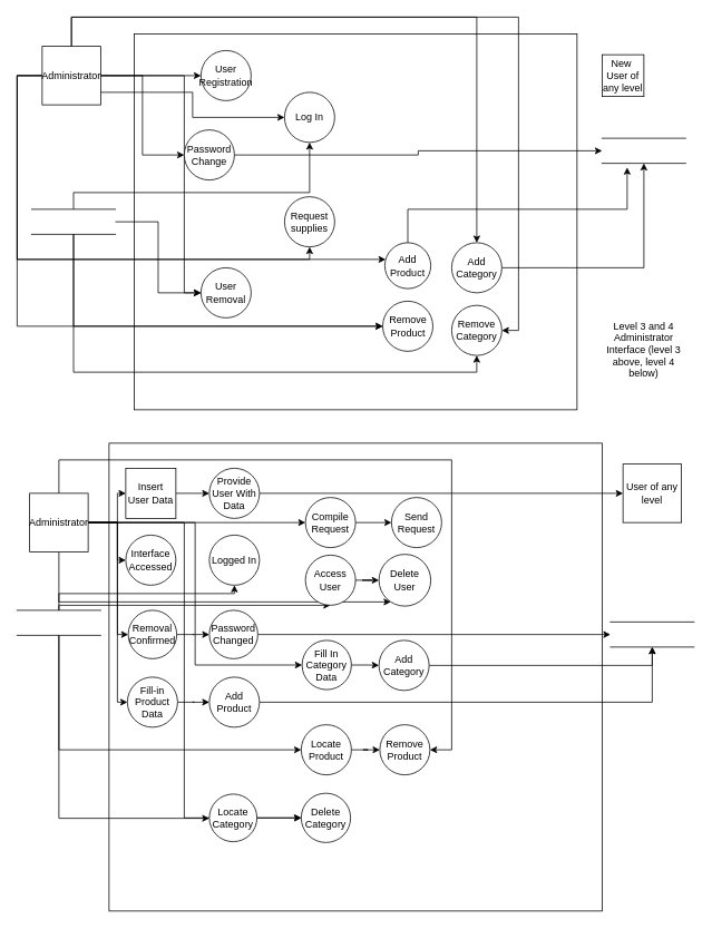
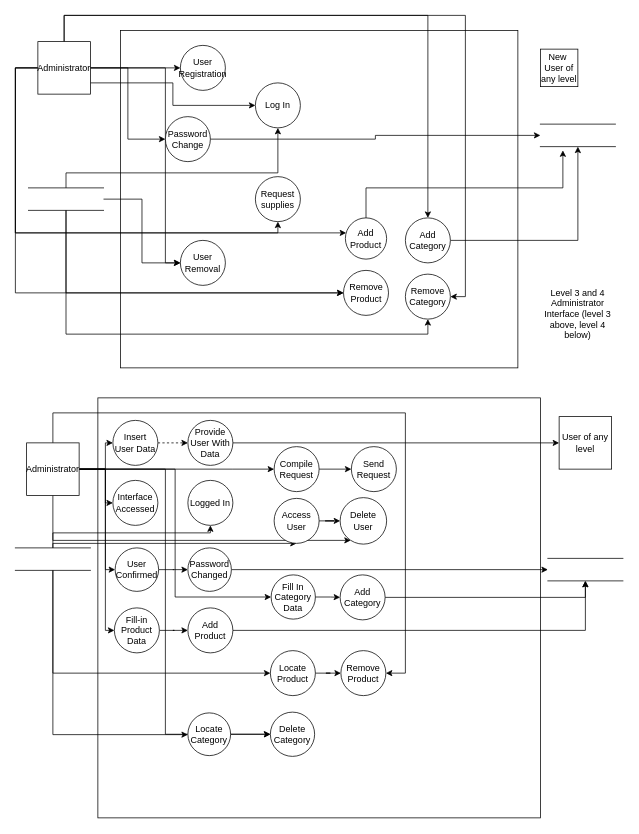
  <mxCell id="0" />
  <mxCell id="1" parent="0" />
  <mxCell id="2" value="" style="rounded=0;whiteSpace=wrap;html=1;" vertex="1" parent="1"><mxGeometry x="130" y="530" width="590" height="560" as="geometry" /></mxCell>
  <mxCell id="3" value="" style="rounded=0;whiteSpace=wrap;html=1;" vertex="1" parent="1"><mxGeometry x="160" y="40" width="530" height="450" as="geometry" /></mxCell>
  <mxCell id="4" style="edgeStyle=orthogonalEdgeStyle;rounded=0;orthogonalLoop=1;jettySize=auto;html=1;" edge="1" parent="1" source="13" target="14"><mxGeometry relative="1" as="geometry" /></mxCell>
  <mxCell id="5" style="edgeStyle=orthogonalEdgeStyle;rounded=0;orthogonalLoop=1;jettySize=auto;html=1;" edge="1" parent="1" source="13" target="15"><mxGeometry relative="1" as="geometry"><Array as="points"><mxPoint x="230" y="110" /><mxPoint x="230" y="140" /></Array></mxGeometry></mxCell>
  <mxCell id="6" style="edgeStyle=orthogonalEdgeStyle;rounded=0;orthogonalLoop=1;jettySize=auto;html=1;entryX=0;entryY=0.5;entryDx=0;entryDy=0;" edge="1" parent="1" source="13" target="18"><mxGeometry relative="1" as="geometry" /></mxCell>
  <mxCell id="7" style="edgeStyle=orthogonalEdgeStyle;rounded=0;orthogonalLoop=1;jettySize=auto;html=1;" edge="1" parent="1" source="13" target="25"><mxGeometry relative="1" as="geometry"><Array as="points"><mxPoint x="20" y="90" /><mxPoint x="20" y="310" /><mxPoint x="370" y="310" /></Array></mxGeometry></mxCell>
  <mxCell id="8" style="edgeStyle=orthogonalEdgeStyle;rounded=0;orthogonalLoop=1;jettySize=auto;html=1;" edge="1" parent="1" source="13" target="28"><mxGeometry relative="1" as="geometry"><Array as="points"><mxPoint x="20" y="90" /><mxPoint x="20" y="310" /></Array></mxGeometry></mxCell>
  <mxCell id="9" style="edgeStyle=orthogonalEdgeStyle;rounded=0;orthogonalLoop=1;jettySize=auto;html=1;" edge="1" parent="1" source="13" target="30"><mxGeometry relative="1" as="geometry"><Array as="points"><mxPoint x="85" y="20" /><mxPoint x="570" y="20" /></Array></mxGeometry></mxCell>
  <mxCell id="10" style="edgeStyle=orthogonalEdgeStyle;rounded=0;orthogonalLoop=1;jettySize=auto;html=1;entryX=1;entryY=0.5;entryDx=0;entryDy=0;" edge="1" parent="1" source="13" target="32"><mxGeometry relative="1" as="geometry"><Array as="points"><mxPoint x="85" y="20" /><mxPoint x="620" y="20" /><mxPoint x="620" y="395" /></Array></mxGeometry></mxCell>
  <mxCell id="11" style="edgeStyle=orthogonalEdgeStyle;rounded=0;orthogonalLoop=1;jettySize=auto;html=1;" edge="1" parent="1" source="13" target="31"><mxGeometry relative="1" as="geometry"><Array as="points"><mxPoint x="20" y="90" /><mxPoint x="20" y="390" /></Array></mxGeometry></mxCell>
  <mxCell id="12" style="edgeStyle=orthogonalEdgeStyle;rounded=0;orthogonalLoop=1;jettySize=auto;html=1;" edge="1" parent="1" source="13" target="26"><mxGeometry relative="1" as="geometry"><Array as="points"><mxPoint x="220" y="90" /><mxPoint x="220" y="350" /></Array></mxGeometry></mxCell>
  <mxCell id="13" value="Administrator" style="whiteSpace=wrap;html=1;aspect=fixed;" vertex="1" parent="1"><mxGeometry x="50" y="55" width="70" height="70" as="geometry" /></mxCell>
  <mxCell id="14" value="User Registration" style="ellipse;whiteSpace=wrap;html=1;aspect=fixed;" vertex="1" parent="1"><mxGeometry x="240" y="60" width="60" height="60" as="geometry" /></mxCell>
  <mxCell id="15" value="Log In" style="ellipse;whiteSpace=wrap;html=1;aspect=fixed;" vertex="1" parent="1"><mxGeometry x="340" y="110" width="60" height="60" as="geometry" /></mxCell>
  <mxCell id="16" value="New&amp;nbsp; User of any level" style="whiteSpace=wrap;html=1;aspect=fixed;" vertex="1" parent="1"><mxGeometry x="720" y="65" width="50" height="50" as="geometry" /></mxCell>
  <mxCell id="17" style="edgeStyle=orthogonalEdgeStyle;rounded=0;orthogonalLoop=1;jettySize=auto;html=1;" edge="1" parent="1" source="18" target="24"><mxGeometry relative="1" as="geometry" /></mxCell>
  <mxCell id="18" value="Password Change" style="ellipse;whiteSpace=wrap;html=1;aspect=fixed;" vertex="1" parent="1"><mxGeometry x="220" y="155" width="60" height="60" as="geometry" /></mxCell>
  <mxCell id="19" style="edgeStyle=orthogonalEdgeStyle;rounded=0;orthogonalLoop=1;jettySize=auto;html=1;entryX=0.5;entryY=1;entryDx=0;entryDy=0;" edge="1" parent="1" source="23" target="15"><mxGeometry relative="1" as="geometry"><Array as="points"><mxPoint x="88" y="230" /><mxPoint x="370" y="230" /></Array></mxGeometry></mxCell>
  <mxCell id="20" style="edgeStyle=orthogonalEdgeStyle;rounded=0;orthogonalLoop=1;jettySize=auto;html=1;entryX=0;entryY=0.5;entryDx=0;entryDy=0;" edge="1" parent="1" source="23" target="26"><mxGeometry relative="1" as="geometry" /></mxCell>
  <mxCell id="21" style="edgeStyle=orthogonalEdgeStyle;rounded=0;orthogonalLoop=1;jettySize=auto;html=1;" edge="1" parent="1" source="23" target="31"><mxGeometry relative="1" as="geometry"><Array as="points"><mxPoint x="88" y="390" /></Array></mxGeometry></mxCell>
  <mxCell id="22" style="edgeStyle=orthogonalEdgeStyle;rounded=0;orthogonalLoop=1;jettySize=auto;html=1;entryX=0.5;entryY=1;entryDx=0;entryDy=0;" edge="1" parent="1" source="23" target="32"><mxGeometry relative="1" as="geometry"><Array as="points"><mxPoint x="88" y="445" /><mxPoint x="570" y="445" /></Array></mxGeometry></mxCell>
  <mxCell id="23" value="" style="html=1;dashed=0;whitespace=wrap;shape=partialRectangle;right=0;left=0;fillColor=none;" vertex="1" parent="1"><mxGeometry x="37.5" y="250" width="100" height="30" as="geometry" /></mxCell>
  <mxCell id="24" value="" style="html=1;dashed=0;whitespace=wrap;shape=partialRectangle;right=0;left=0;fillColor=none;" vertex="1" parent="1"><mxGeometry x="720" y="165" width="100" height="30" as="geometry" /></mxCell>
  <mxCell id="25" value="Request supplies" style="ellipse;whiteSpace=wrap;html=1;aspect=fixed;" vertex="1" parent="1"><mxGeometry x="340" y="235" width="60" height="60" as="geometry" /></mxCell>
  <mxCell id="26" value="User Removal" style="ellipse;whiteSpace=wrap;html=1;aspect=fixed;" vertex="1" parent="1"><mxGeometry x="240" y="320" width="60" height="60" as="geometry" /></mxCell>
  <mxCell id="27" style="edgeStyle=orthogonalEdgeStyle;rounded=0;orthogonalLoop=1;jettySize=auto;html=1;" edge="1" parent="1" source="28"><mxGeometry relative="1" as="geometry"><mxPoint x="750" y="200" as="targetPoint" /><Array as="points"><mxPoint x="488" y="250" /><mxPoint x="750" y="250" /></Array></mxGeometry></mxCell>
  <mxCell id="28" value="Add Product" style="ellipse;whiteSpace=wrap;html=1;aspect=fixed;" vertex="1" parent="1"><mxGeometry x="460" y="290" width="55" height="55" as="geometry" /></mxCell>
  <mxCell id="29" style="edgeStyle=orthogonalEdgeStyle;rounded=0;orthogonalLoop=1;jettySize=auto;html=1;entryX=0.5;entryY=1;entryDx=0;entryDy=0;" edge="1" parent="1" source="30" target="24"><mxGeometry relative="1" as="geometry" /></mxCell>
  <mxCell id="30" value="Add Category" style="ellipse;whiteSpace=wrap;html=1;aspect=fixed;" vertex="1" parent="1"><mxGeometry x="540" y="290" width="60" height="60" as="geometry" /></mxCell>
  <mxCell id="31" value="Remove&lt;br&gt;Product&lt;br&gt;" style="ellipse;whiteSpace=wrap;html=1;aspect=fixed;" vertex="1" parent="1"><mxGeometry x="457.5" y="360" width="60" height="60" as="geometry" /></mxCell>
  <mxCell id="32" value="Remove Category" style="ellipse;whiteSpace=wrap;html=1;aspect=fixed;" vertex="1" parent="1"><mxGeometry x="540" y="365" width="60" height="60" as="geometry" /></mxCell>
  <mxCell id="33" style="edgeStyle=orthogonalEdgeStyle;rounded=0;orthogonalLoop=1;jettySize=auto;html=1;" edge="1" parent="1" source="42" target="51"><mxGeometry relative="1" as="geometry"><Array as="points"><mxPoint x="140" y="625" /><mxPoint x="140" y="590" /></Array></mxGeometry></mxCell>
  <mxCell id="34" style="edgeStyle=orthogonalEdgeStyle;rounded=0;orthogonalLoop=1;jettySize=auto;html=1;" edge="1" parent="1" source="42" target="54"><mxGeometry relative="1" as="geometry"><Array as="points"><mxPoint x="140" y="625" /><mxPoint x="140" y="670" /></Array></mxGeometry></mxCell>
  <mxCell id="35" style="edgeStyle=orthogonalEdgeStyle;rounded=0;orthogonalLoop=1;jettySize=auto;html=1;entryX=0;entryY=0.5;entryDx=0;entryDy=0;" edge="1" parent="1" source="42" target="58"><mxGeometry relative="1" as="geometry"><Array as="points"><mxPoint x="140" y="625" /><mxPoint x="140" y="759" /></Array></mxGeometry></mxCell>
  <mxCell id="36" style="edgeStyle=orthogonalEdgeStyle;rounded=0;orthogonalLoop=1;jettySize=auto;html=1;" edge="1" parent="1" source="42" target="62"><mxGeometry relative="1" as="geometry"><Array as="points"><mxPoint x="310" y="625" /><mxPoint x="310" y="625" /></Array></mxGeometry></mxCell>
  <mxCell id="37" style="edgeStyle=orthogonalEdgeStyle;rounded=0;orthogonalLoop=1;jettySize=auto;html=1;" edge="1" parent="1" source="42" target="68"><mxGeometry relative="1" as="geometry"><Array as="points"><mxPoint x="140" y="625" /><mxPoint x="140" y="840" /></Array></mxGeometry></mxCell>
  <mxCell id="38" style="edgeStyle=orthogonalEdgeStyle;rounded=0;orthogonalLoop=1;jettySize=auto;html=1;entryX=0;entryY=0.5;entryDx=0;entryDy=0;" edge="1" parent="1" source="42" target="74"><mxGeometry relative="1" as="geometry" /></mxCell>
  <mxCell id="39" style="edgeStyle=orthogonalEdgeStyle;rounded=0;orthogonalLoop=1;jettySize=auto;html=1;" edge="1" parent="1" source="42" target="66"><mxGeometry relative="1" as="geometry"><Array as="points"><mxPoint x="70" y="720" /></Array></mxGeometry></mxCell>
  <mxCell id="40" style="edgeStyle=orthogonalEdgeStyle;rounded=0;orthogonalLoop=1;jettySize=auto;html=1;" edge="1" parent="1" source="42" target="77"><mxGeometry relative="1" as="geometry"><Array as="points"><mxPoint x="70" y="550" /><mxPoint x="540" y="550" /><mxPoint x="540" y="897" /></Array></mxGeometry></mxCell>
  <mxCell id="41" style="edgeStyle=orthogonalEdgeStyle;rounded=0;orthogonalLoop=1;jettySize=auto;html=1;entryX=0;entryY=0.5;entryDx=0;entryDy=0;" edge="1" parent="1" source="42" target="80"><mxGeometry relative="1" as="geometry"><Array as="points"><mxPoint x="220" y="625" /><mxPoint x="220" y="979" /></Array></mxGeometry></mxCell>
  <mxCell id="42" value="Administrator" style="whiteSpace=wrap;html=1;aspect=fixed;" vertex="1" parent="1"><mxGeometry x="35" y="590" width="70" height="70" as="geometry" /></mxCell>
  <mxCell id="43" style="edgeStyle=orthogonalEdgeStyle;rounded=0;orthogonalLoop=1;jettySize=auto;html=1;" edge="1" parent="1" source="47" target="55"><mxGeometry relative="1" as="geometry"><Array as="points"><mxPoint x="70" y="710" /><mxPoint x="280" y="710" /></Array></mxGeometry></mxCell>
  <mxCell id="44" style="edgeStyle=orthogonalEdgeStyle;rounded=0;orthogonalLoop=1;jettySize=auto;html=1;" edge="1" parent="1" source="47" target="65"><mxGeometry relative="1" as="geometry"><Array as="points"><mxPoint x="70" y="724" /></Array></mxGeometry></mxCell>
  <mxCell id="45" style="edgeStyle=orthogonalEdgeStyle;rounded=0;orthogonalLoop=1;jettySize=auto;html=1;" edge="1" parent="1" source="47" target="76"><mxGeometry relative="1" as="geometry"><Array as="points"><mxPoint x="70" y="897" /></Array></mxGeometry></mxCell>
  <mxCell id="46" style="edgeStyle=orthogonalEdgeStyle;rounded=0;orthogonalLoop=1;jettySize=auto;html=1;" edge="1" parent="1" source="47" target="79"><mxGeometry relative="1" as="geometry"><Array as="points"><mxPoint x="70" y="979" /></Array></mxGeometry></mxCell>
  <mxCell id="47" value="" style="html=1;dashed=0;whitespace=wrap;shape=partialRectangle;right=0;left=0;fillColor=none;" vertex="1" parent="1"><mxGeometry x="20" y="730" width="100" height="30" as="geometry" /></mxCell>
  <mxCell id="48" value="User of any level" style="whiteSpace=wrap;html=1;aspect=fixed;" vertex="1" parent="1"><mxGeometry x="745" y="555" width="70" height="70" as="geometry" /></mxCell>
  <mxCell id="49" value="" style="html=1;dashed=0;whitespace=wrap;shape=partialRectangle;right=0;left=0;fillColor=none;" vertex="1" parent="1"><mxGeometry x="730" y="744" width="100" height="30" as="geometry" /></mxCell>
- <mxCell id="50" value="" style="edgeStyle=orthogonalEdgeStyle;rounded=0;orthogonalLoop=1;jettySize=auto;html=1;" edge="1" parent="1" source="51" target="53"><mxGeometry relative="1" as="geometry" /></mxCell>
- <mxCell id="51" value="Insert User Data" style="whiteSpace=wrap;html=1;aspect=fixed;rounded=0;" vertex="1" parent="1"><mxGeometry x="150" y="560" width="60" height="60" as="geometry" /></mxCell>
+ <mxCell id="50" value="" style="edgeStyle=orthogonalEdgeStyle;rounded=0;orthogonalLoop=1;jettySize=auto;html=1;dashed=1;" edge="1" parent="1" source="51" target="53"><mxGeometry relative="1" as="geometry" /></mxCell>
+ <mxCell id="51" value="Insert User Data" style="ellipse;whiteSpace=wrap;html=1;aspect=fixed;" vertex="1" parent="1"><mxGeometry x="150" y="560" width="60" height="60" as="geometry" /></mxCell>
  <mxCell id="52" style="edgeStyle=orthogonalEdgeStyle;rounded=0;orthogonalLoop=1;jettySize=auto;html=1;entryX=0;entryY=0.5;entryDx=0;entryDy=0;" edge="1" parent="1" source="53" target="48"><mxGeometry relative="1" as="geometry" /></mxCell>
  <mxCell id="53" value="Provide User With Data" style="ellipse;whiteSpace=wrap;html=1;aspect=fixed;" vertex="1" parent="1"><mxGeometry x="250" y="560" width="60" height="60" as="geometry" /></mxCell>
  <mxCell id="54" value="Interface Accessed" style="ellipse;whiteSpace=wrap;html=1;aspect=fixed;" vertex="1" parent="1"><mxGeometry x="150" y="640" width="60" height="60" as="geometry" /></mxCell>
  <mxCell id="55" value="Logged In" style="ellipse;whiteSpace=wrap;html=1;aspect=fixed;" vertex="1" parent="1"><mxGeometry x="250" y="640" width="60" height="60" as="geometry" /></mxCell>
  <mxCell id="56" style="edgeStyle=orthogonalEdgeStyle;rounded=0;orthogonalLoop=1;jettySize=auto;html=1;exitX=0.5;exitY=1;exitDx=0;exitDy=0;" edge="1" parent="1" source="53" target="53"><mxGeometry relative="1" as="geometry" /></mxCell>
  <mxCell id="57" value="" style="edgeStyle=orthogonalEdgeStyle;rounded=0;orthogonalLoop=1;jettySize=auto;html=1;" edge="1" parent="1" source="58" target="60"><mxGeometry relative="1" as="geometry" /></mxCell>
- <mxCell id="58" value="Removal Confirmed" style="ellipse;whiteSpace=wrap;html=1;aspect=fixed;" vertex="1" parent="1"><mxGeometry x="153" y="730" width="58" height="58" as="geometry" /></mxCell>
+ <mxCell id="58" value="User Confirmed" style="ellipse;whiteSpace=wrap;html=1;aspect=fixed;" vertex="1" parent="1"><mxGeometry x="153" y="730" width="58" height="58" as="geometry" /></mxCell>
  <mxCell id="59" style="edgeStyle=orthogonalEdgeStyle;rounded=0;orthogonalLoop=1;jettySize=auto;html=1;" edge="1" parent="1" source="60" target="49"><mxGeometry relative="1" as="geometry" /></mxCell>
  <mxCell id="60" value="Password Changed" style="ellipse;whiteSpace=wrap;html=1;aspect=fixed;" vertex="1" parent="1"><mxGeometry x="250" y="730" width="58" height="58" as="geometry" /></mxCell>
  <mxCell id="61" value="" style="edgeStyle=orthogonalEdgeStyle;rounded=0;orthogonalLoop=1;jettySize=auto;html=1;" edge="1" parent="1" source="62" target="63"><mxGeometry relative="1" as="geometry" /></mxCell>
  <mxCell id="62" value="Compile Request" style="ellipse;whiteSpace=wrap;html=1;aspect=fixed;" vertex="1" parent="1"><mxGeometry x="365" y="595" width="60" height="60" as="geometry" /></mxCell>
  <mxCell id="63" value="Send Request" style="ellipse;whiteSpace=wrap;html=1;aspect=fixed;" vertex="1" parent="1"><mxGeometry x="468" y="595" width="60" height="60" as="geometry" /></mxCell>
  <mxCell id="64" value="" style="edgeStyle=orthogonalEdgeStyle;rounded=0;orthogonalLoop=1;jettySize=auto;html=1;" edge="1" parent="1" source="65" target="66"><mxGeometry relative="1" as="geometry" /></mxCell>
  <mxCell id="65" value="Access User" style="ellipse;whiteSpace=wrap;html=1;aspect=fixed;" vertex="1" parent="1"><mxGeometry x="365" y="664" width="60" height="60" as="geometry" /></mxCell>
  <mxCell id="66" value="Delete User" style="ellipse;whiteSpace=wrap;html=1;aspect=fixed;" vertex="1" parent="1"><mxGeometry x="453" y="663" width="62" height="62" as="geometry" /></mxCell>
  <mxCell id="67" value="" style="edgeStyle=orthogonalEdgeStyle;rounded=0;orthogonalLoop=1;jettySize=auto;html=1;" edge="1" parent="1" source="68" target="70"><mxGeometry relative="1" as="geometry" /></mxCell>
  <mxCell id="68" value="Fill-in Product Data" style="ellipse;whiteSpace=wrap;html=1;aspect=fixed;" vertex="1" parent="1"><mxGeometry x="152" y="810" width="60" height="60" as="geometry" /></mxCell>
  <mxCell id="69" style="edgeStyle=orthogonalEdgeStyle;rounded=0;orthogonalLoop=1;jettySize=auto;html=1;entryX=0.5;entryY=1;entryDx=0;entryDy=0;" edge="1" parent="1" source="70" target="49"><mxGeometry relative="1" as="geometry" /></mxCell>
  <mxCell id="70" value="Add Product" style="ellipse;whiteSpace=wrap;html=1;aspect=fixed;" vertex="1" parent="1"><mxGeometry x="250" y="810" width="60" height="60" as="geometry" /></mxCell>
  <mxCell id="71" style="edgeStyle=orthogonalEdgeStyle;rounded=0;orthogonalLoop=1;jettySize=auto;html=1;entryX=0.5;entryY=1;entryDx=0;entryDy=0;" edge="1" parent="1" source="72" target="49"><mxGeometry relative="1" as="geometry" /></mxCell>
  <mxCell id="72" value="Add Category" style="ellipse;whiteSpace=wrap;html=1;aspect=fixed;" vertex="1" parent="1"><mxGeometry x="453" y="766" width="60" height="60" as="geometry" /></mxCell>
  <mxCell id="73" value="" style="edgeStyle=orthogonalEdgeStyle;rounded=0;orthogonalLoop=1;jettySize=auto;html=1;" edge="1" parent="1" source="74" target="72"><mxGeometry relative="1" as="geometry" /></mxCell>
  <mxCell id="74" value="Fill In Category Data" style="ellipse;whiteSpace=wrap;html=1;aspect=fixed;" vertex="1" parent="1"><mxGeometry x="361" y="766" width="59" height="59" as="geometry" /></mxCell>
  <mxCell id="75" value="" style="edgeStyle=orthogonalEdgeStyle;rounded=0;orthogonalLoop=1;jettySize=auto;html=1;" edge="1" parent="1" source="76" target="77"><mxGeometry relative="1" as="geometry" /></mxCell>
  <mxCell id="76" value="Locate Product" style="ellipse;whiteSpace=wrap;html=1;aspect=fixed;" vertex="1" parent="1"><mxGeometry x="360" y="867" width="60" height="60" as="geometry" /></mxCell>
  <mxCell id="77" value="Remove Product" style="ellipse;whiteSpace=wrap;html=1;aspect=fixed;" vertex="1" parent="1"><mxGeometry x="454" y="867" width="60" height="60" as="geometry" /></mxCell>
  <mxCell id="78" style="edgeStyle=orthogonalEdgeStyle;rounded=0;orthogonalLoop=1;jettySize=auto;html=1;" edge="1" parent="1" source="79" target="80"><mxGeometry relative="1" as="geometry" /></mxCell>
  <mxCell id="79" value="Locate Category" style="ellipse;whiteSpace=wrap;html=1;aspect=fixed;" vertex="1" parent="1"><mxGeometry x="250" y="950" width="57" height="57" as="geometry" /></mxCell>
  <mxCell id="80" value="Delete Category" style="ellipse;whiteSpace=wrap;html=1;aspect=fixed;" vertex="1" parent="1"><mxGeometry x="360" y="949" width="59" height="59" as="geometry" /></mxCell>
  <mxCell id="81" value="Level 3 and 4 Administrator Interface (level 3 above, level 4 below)" style="text;html=1;strokeColor=none;fillColor=none;align=center;verticalAlign=middle;whiteSpace=wrap;rounded=0;" vertex="1" parent="1"><mxGeometry x="720" y="375" width="100" height="85" as="geometry" /></mxCell>
